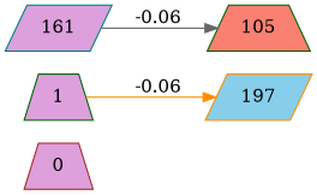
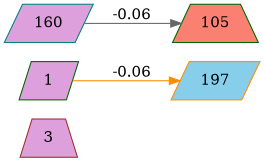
  digraph {
    rankdir=LR
    node [color=darkgreen fillcolor=plum shape=trapezium style=filled]
    edge [style=solid]
-   n1 [color=brown label=0]
-   n2 [label=1]
+   n1 [color=brown label=3]
+   n2 [label=1 shape=parallelogram]
    n3 [color=darkorange fillcolor=skyblue label=197 shape=parallelogram]
    n4 [fillcolor=salmon label=105]
-   n5 [color=teal label=161 shape=parallelogram]
+   n5 [color=teal label=160 shape=parallelogram]
    n2 -> n3 [color=darkorange label=-0.06]
    n5 -> n4 [color=gray40 label=-0.06]
  }
